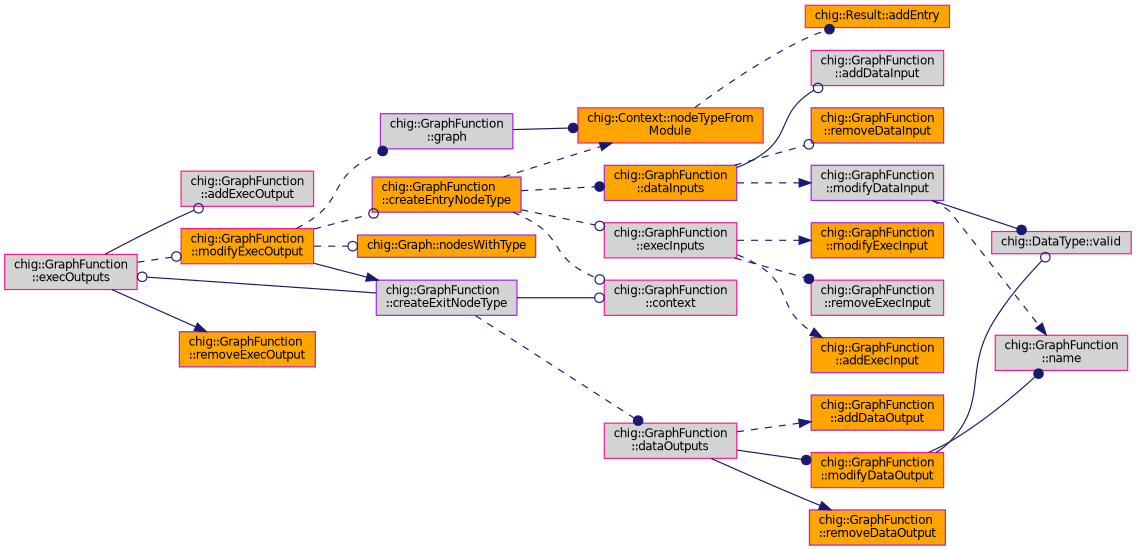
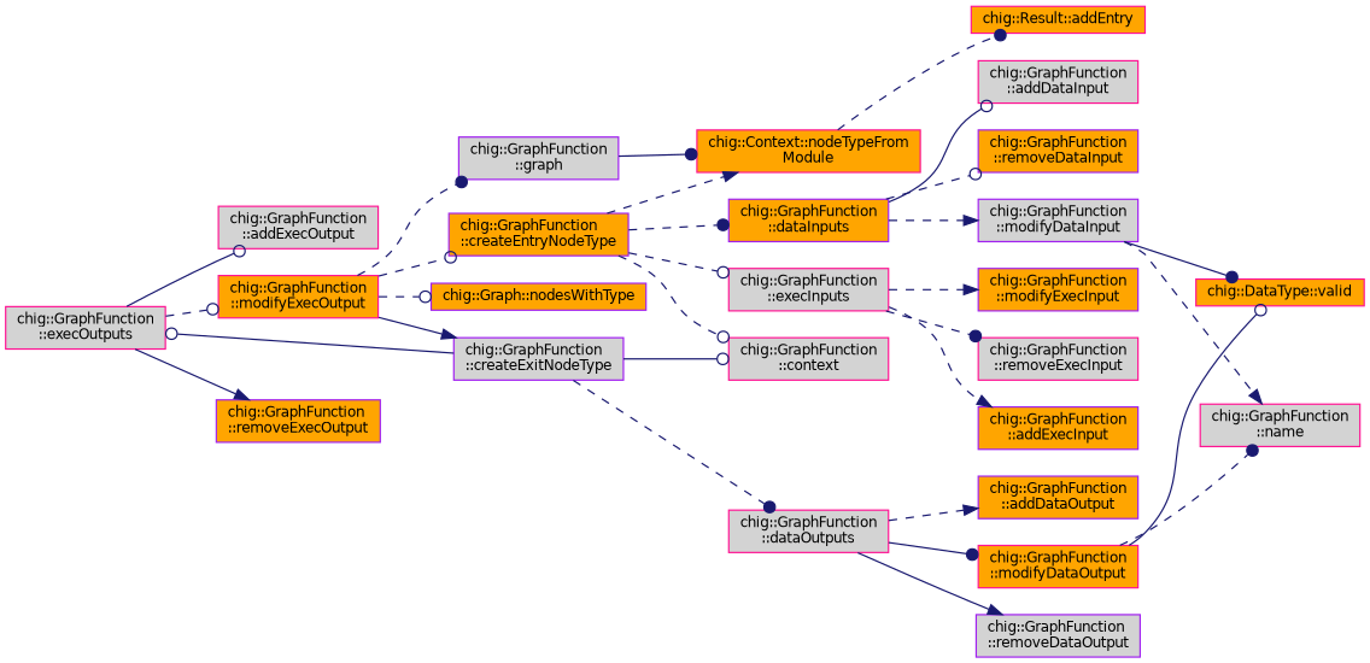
  digraph {
    rankdir=LR
    node [color=deeppink fillcolor=lightgrey fontname=Helvetica fontsize=10 shape=record style=filled]
    edge [arrowhead=odot color=midnightblue fontname=Helvetica fontsize=10 labelfontname=Helvetica labelfontsize=10 style=dashed]
    n1 [fontcolor=black height=0.2 label="chig::GraphFunction\l::execOutputs" width=0.4]
    n2 [height=0.2 label="chig::GraphFunction\l::addExecOutput" width=0.4]
    n3 [fillcolor=orange height=0.2 label="chig::GraphFunction\l::modifyExecOutput" width=0.4]
    n4 [color=purple fillcolor=orange height=0.2 label="chig::GraphFunction\l::removeExecOutput" width=0.4]
    n5 [color=purple height=0.2 label="chig::GraphFunction\l::graph" width=0.4]
    n6 [color=purple fillcolor=orange height=0.2 label="chig::Graph::nodesWithType" width=0.4]
    n7 [color=purple fillcolor=orange height=0.2 label="chig::GraphFunction\l::createEntryNodeType" width=0.4]
    n8 [color=purple height=0.2 label="chig::GraphFunction\l::createExitNodeType" width=0.4]
    n9 [fillcolor=orange height=0.2 label="chig::Context::nodeTypeFrom\lModule" width=0.4]
    n10 [height=0.2 label="chig::GraphFunction\l::context" width=0.4]
    n11 [color=purple fillcolor=orange height=0.2 label="chig::GraphFunction\l::dataInputs" width=0.4]
    n12 [height=0.2 label="chig::GraphFunction\l::execInputs" width=0.4]
    n13 [height=0.2 label="chig::GraphFunction\l::dataOutputs" width=0.4]
    n14 [height=0.2 label="chig::GraphFunction\l::addDataInput" width=0.4]
    n15 [color=purple height=0.2 label="chig::GraphFunction\l::modifyDataInput" width=0.4]
    n16 [color=purple fillcolor=orange height=0.2 label="chig::GraphFunction\l::removeDataInput" width=0.4]
    n17 [color=purple fillcolor=orange height=0.2 label="chig::GraphFunction\l::addExecInput" width=0.4]
    n18 [color=purple fillcolor=orange height=0.2 label="chig::GraphFunction\l::modifyExecInput" width=0.4]
    n19 [height=0.2 label="chig::GraphFunction\l::removeExecInput" width=0.4]
    n20 [fillcolor=orange height=0.2 label="chig::Result::addEntry" width=0.4]
-   n21 [height=0.2 label="chig::DataType::valid" width=0.4]
+   n21 [fillcolor=orange height=0.2 label="chig::DataType::valid" width=0.4]
    n22 [height=0.2 label="chig::GraphFunction\l::name" width=0.4]
    n23 [color=purple fillcolor=orange height=0.2 label="chig::GraphFunction\l::addDataOutput" width=0.4]
    n24 [fillcolor=orange height=0.2 label="chig::GraphFunction\l::modifyDataOutput" width=0.4]
-   n25 [color=purple fillcolor=orange height=0.2 label="chig::GraphFunction\l::removeDataOutput" width=0.4]
+   n25 [color=purple height=0.2 label="chig::GraphFunction\l::removeDataOutput" width=0.4]
    n1 -> n2 [style=solid]
    n1 -> n3
    n1 -> n4 [arrowhead=normal style=solid]
    n3 -> n5 [arrowhead=dot]
    n3 -> n6
    n3 -> n7
    n3 -> n8 [arrowhead=normal style=solid]
    n5 -> n9 [arrowhead=dot style=solid]
    n7 -> n9 [arrowhead=normal]
    n7 -> n10
    n7 -> n11 [arrowhead=dot]
    n7 -> n12
    n8 -> n1 [style=solid]
    n8 -> n10 [style=solid]
    n8 -> n13 [arrowhead=dot]
    n9 -> n20 [arrowhead=dot]
    n11 -> n14 [style=solid]
    n11 -> n15 [arrowhead=normal]
    n11 -> n16
    n12 -> n17 [arrowhead=normal]
    n12 -> n18 [arrowhead=normal]
    n12 -> n19 [arrowhead=dot]
    n13 -> n23 [arrowhead=normal]
    n13 -> n24 [arrowhead=dot style=solid]
    n13 -> n25 [arrowhead=normal style=solid]
    n15 -> n21 [arrowhead=dot style=solid]
    n15 -> n22 [arrowhead=normal]
    n24 -> n21 [style=solid]
-   n24 -> n22 [arrowhead=dot style=solid]
+   n24 -> n22 [arrowhead=dot]
  }
